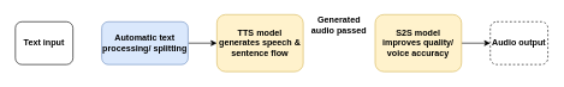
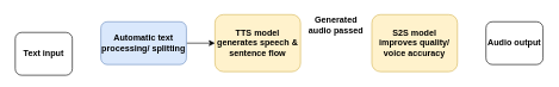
  <mxCell id="0" />
  <mxCell id="1" parent="0" />
  <mxCell id="2" value="TTS model generates speech &amp;amp; sentence flow" style="rounded=1;whiteSpace=wrap;html=1;fillColor=#fff2cc;strokeColor=#d6b656;fontStyle=1" vertex="1" parent="1"><mxGeometry x="300" y="20" width="120" height="80" as="geometry" /></mxCell>
  <mxCell id="3" style="edgeStyle=orthogonalEdgeStyle;rounded=0;orthogonalLoop=1;jettySize=auto;html=1;exitX=1;exitY=0.5;exitDx=0;exitDy=0;entryX=0;entryY=0.5;entryDx=0;entryDy=0;" edge="1" parent="1" source="4" target="2"><mxGeometry relative="1" as="geometry" /></mxCell>
  <mxCell id="4" value="Automatic text processing/ splitting" style="rounded=1;whiteSpace=wrap;html=1;fontStyle=1;fillColor=#dae8fc;strokeColor=#6c8ebf;" vertex="1" parent="1"><mxGeometry x="140" y="30" width="120" height="60" as="geometry" /></mxCell>
- <mxCell id="5" style="edgeStyle=orthogonalEdgeStyle;rounded=0;orthogonalLoop=1;jettySize=auto;html=1;exitX=1;exitY=0.5;exitDx=0;exitDy=0;entryX=0;entryY=0.5;entryDx=0;entryDy=0;" edge="1" parent="1" source="6" target="7"><mxGeometry relative="1" as="geometry" /></mxCell>
  <mxCell id="6" value="S2S model improves quality/ voice accuracy" style="rounded=1;whiteSpace=wrap;html=1;fillColor=#fff2cc;strokeColor=#d6b656;fontStyle=1" vertex="1" parent="1"><mxGeometry x="520" y="20" width="120" height="80" as="geometry" /></mxCell>
- <mxCell id="7" value="Audio output" style="rounded=1;whiteSpace=wrap;html=1;fontStyle=1;dashed=1;" vertex="1" parent="1"><mxGeometry x="680" y="30" width="80" height="60" as="geometry" /></mxCell>
+ <mxCell id="7" value="Audio output" style="rounded=1;whiteSpace=wrap;html=1;fontStyle=1" vertex="1" parent="1"><mxGeometry x="680" y="30" width="80" height="60" as="geometry" /></mxCell>
  <mxCell id="8" value="Generated audio passed" style="text;html=1;align=center;verticalAlign=middle;whiteSpace=wrap;rounded=0;fontStyle=1;fontFamily=Helvetica;" vertex="1" parent="1"><mxGeometry x="430" y="20" width="80" height="30" as="geometry" /></mxCell>
- <mxCell id="9" value="Text input" style="rounded=1;whiteSpace=wrap;html=1;fontStyle=1;fillColor=default;" vertex="1" parent="1"><mxGeometry x="20" y="30" width="80" height="60" as="geometry" /></mxCell>
+ <mxCell id="9" value="Text input" style="rounded=1;whiteSpace=wrap;html=1;fontStyle=1;fillColor=default;" vertex="1" parent="1"><mxGeometry x="20" y="45" width="80" height="60" as="geometry" /></mxCell>
